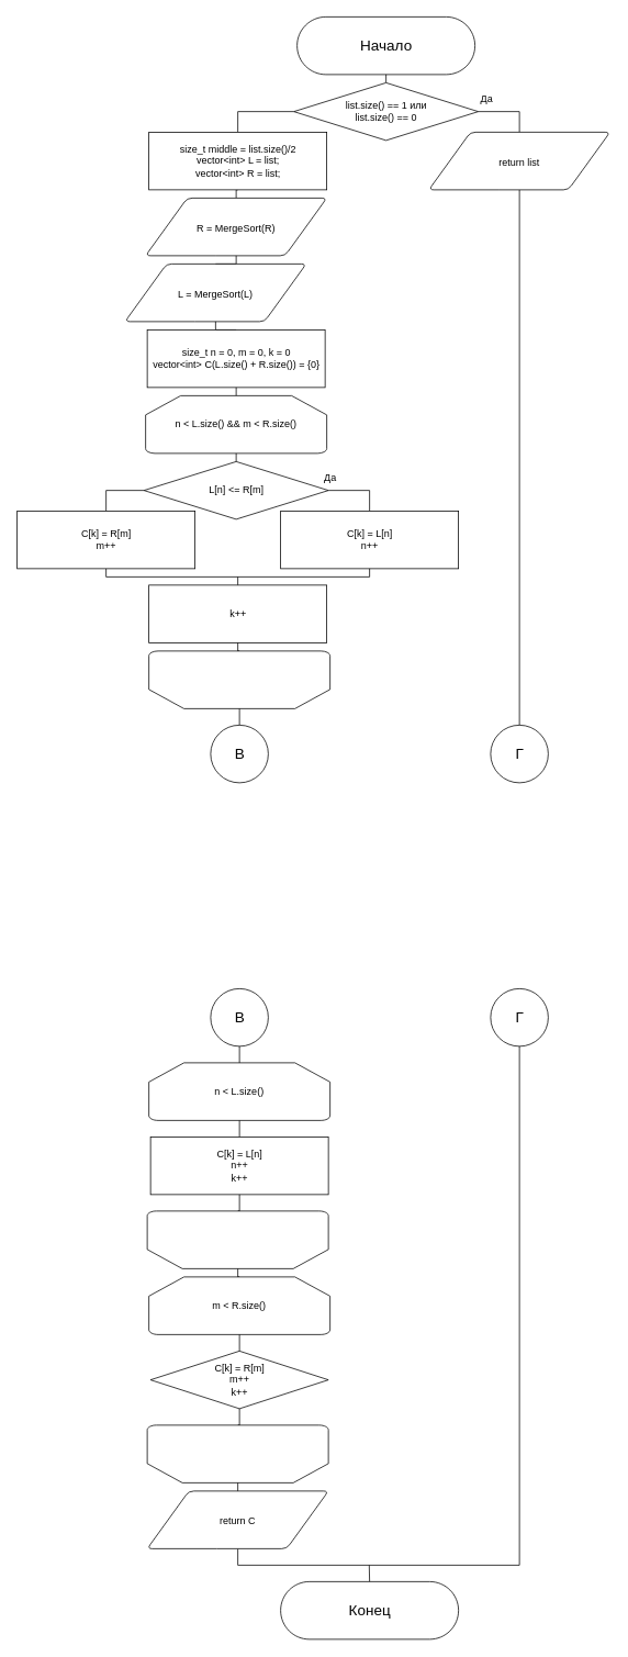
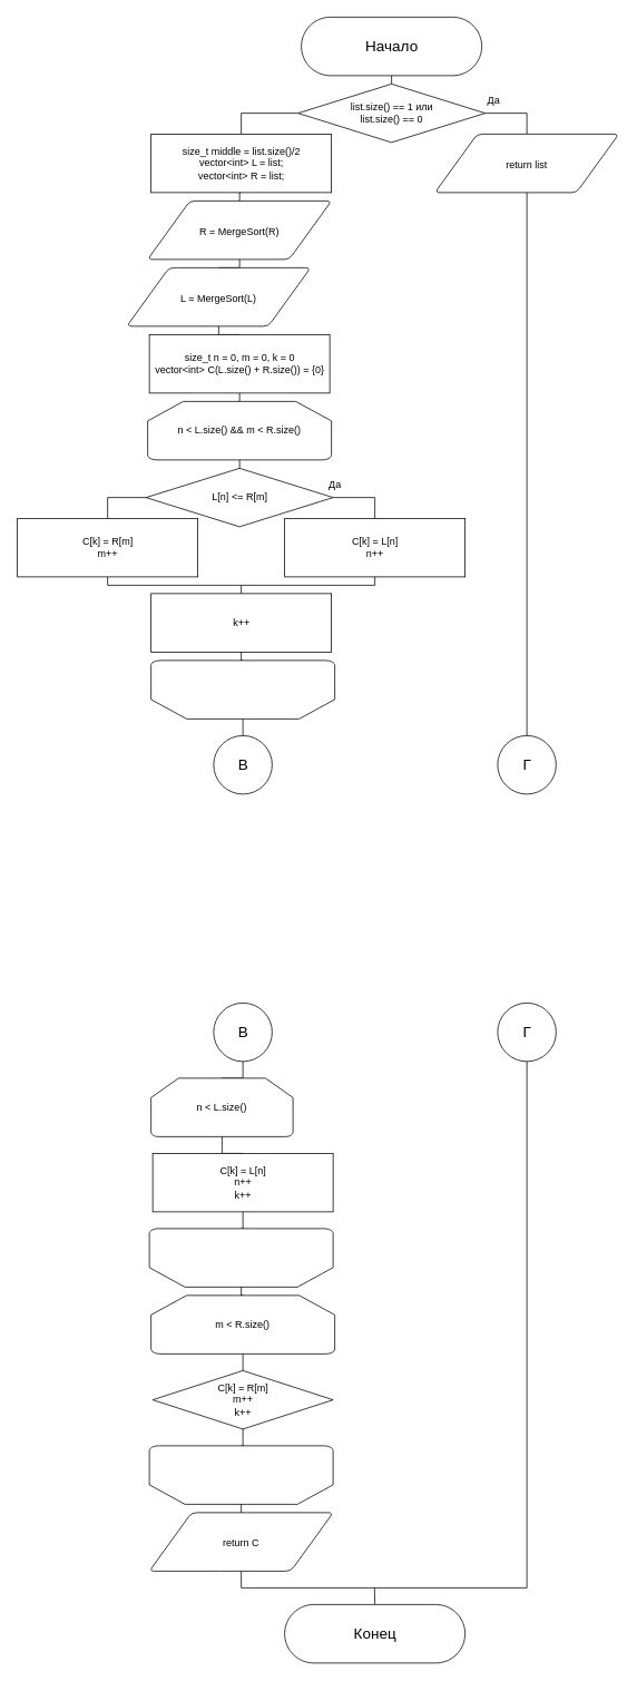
  <mxCell id="0" />
  <mxCell id="1" parent="0" />
  <mxCell id="2" value="&lt;font style=&quot;font-size: 18px;&quot;&gt;Начало&lt;/font&gt;" style="html=1;dashed=0;whitespace=wrap;shape=mxgraph.dfd.start" vertex="1" parent="1"><mxGeometry x="360" y="20" width="216" height="70" as="geometry" /></mxCell>
  <mxCell id="3" style="edgeStyle=orthogonalEdgeStyle;rounded=0;orthogonalLoop=1;jettySize=auto;html=1;exitX=0;exitY=0.5;exitDx=0;exitDy=0;entryX=0.5;entryY=0;entryDx=0;entryDy=0;endArrow=none;endFill=0;" edge="1" parent="1" source="6" target="8"><mxGeometry relative="1" as="geometry" /></mxCell>
  <mxCell id="4" style="edgeStyle=orthogonalEdgeStyle;rounded=0;orthogonalLoop=1;jettySize=auto;html=1;exitX=0.5;exitY=0;exitDx=0;exitDy=0;entryX=0.5;entryY=0.5;entryDx=0;entryDy=35;entryPerimeter=0;endArrow=none;endFill=0;" edge="1" parent="1" source="6" target="2"><mxGeometry relative="1" as="geometry" /></mxCell>
  <mxCell id="5" style="edgeStyle=orthogonalEdgeStyle;rounded=0;orthogonalLoop=1;jettySize=auto;html=1;exitX=1;exitY=0.5;exitDx=0;exitDy=0;entryX=0.5;entryY=0;entryDx=0;entryDy=0;endArrow=none;endFill=0;" edge="1" parent="1" source="6" target="13"><mxGeometry relative="1" as="geometry" /></mxCell>
  <mxCell id="6" value="&lt;font style=&quot;font-size: 12px;&quot;&gt;list.size() == 1 или &lt;br&gt;list.size() == 0&lt;/font&gt;" style="shape=rhombus;html=1;dashed=0;whitespace=wrap;perimeter=rhombusPerimeter;strokeWidth=1;fontSize=12;" vertex="1" parent="1"><mxGeometry x="356" y="100" width="224" height="70" as="geometry" /></mxCell>
  <mxCell id="7" style="edgeStyle=orthogonalEdgeStyle;rounded=0;orthogonalLoop=1;jettySize=auto;html=1;exitX=0.5;exitY=1;exitDx=0;exitDy=0;entryX=0.5;entryY=0;entryDx=0;entryDy=0;endArrow=none;endFill=0;" edge="1" parent="1" source="8" target="9"><mxGeometry relative="1" as="geometry" /></mxCell>
  <mxCell id="8" value="size_t middle = list.size()/2&lt;br&gt;vector&amp;lt;int&amp;gt; L = list;&lt;br&gt;vector&amp;lt;int&amp;gt; R = list;" style="html=1;dashed=0;whitespace=wrap;strokeWidth=1;fontSize=12;" vertex="1" parent="1"><mxGeometry x="180" y="160" width="216" height="70" as="geometry" /></mxCell>
  <mxCell id="9" value="&lt;span style=&quot;font-size: 12px;&quot;&gt;R = MergeSort(R)&lt;/span&gt;" style="shape=parallelogram;html=1;strokeWidth=1;perimeter=parallelogramPerimeter;whiteSpace=wrap;rounded=1;arcSize=12;size=0.23;fontSize=18;" vertex="1" parent="1"><mxGeometry x="176" y="240" width="220" height="70" as="geometry" /></mxCell>
  <mxCell id="10" style="edgeStyle=orthogonalEdgeStyle;rounded=0;orthogonalLoop=1;jettySize=auto;html=1;exitX=0.5;exitY=0;exitDx=0;exitDy=0;entryX=0.5;entryY=1;entryDx=0;entryDy=0;endArrow=none;endFill=0;" edge="1" parent="1" source="11" target="9"><mxGeometry relative="1" as="geometry" /></mxCell>
  <mxCell id="11" value="&lt;span style=&quot;font-size: 12px;&quot;&gt;L = MergeSort(L)&lt;/span&gt;" style="shape=parallelogram;html=1;strokeWidth=1;perimeter=parallelogramPerimeter;whiteSpace=wrap;rounded=1;arcSize=12;size=0.23;fontSize=18;" vertex="1" parent="1"><mxGeometry x="151" y="320" width="220" height="70" as="geometry" /></mxCell>
  <mxCell id="12" style="edgeStyle=orthogonalEdgeStyle;rounded=0;orthogonalLoop=1;jettySize=auto;html=1;exitX=0.5;exitY=1;exitDx=0;exitDy=0;endArrow=none;endFill=0;entryX=0.5;entryY=0;entryDx=0;entryDy=0;" edge="1" parent="1" source="13" target="34"><mxGeometry relative="1" as="geometry"><mxPoint x="660" y="620" as="targetPoint" /></mxGeometry></mxCell>
  <mxCell id="13" value="&lt;span style=&quot;font-size: 12px;&quot;&gt;return list&lt;/span&gt;" style="shape=parallelogram;html=1;strokeWidth=1;perimeter=parallelogramPerimeter;whiteSpace=wrap;rounded=1;arcSize=12;size=0.23;fontSize=18;" vertex="1" parent="1"><mxGeometry x="520" y="160" width="220" height="70" as="geometry" /></mxCell>
  <mxCell id="14" value="Да" style="text;html=1;align=center;verticalAlign=middle;resizable=0;points=[];autosize=1;strokeColor=none;fillColor=none;" vertex="1" parent="1"><mxGeometry x="570" y="105" width="40" height="30" as="geometry" /></mxCell>
  <mxCell id="15" style="edgeStyle=orthogonalEdgeStyle;rounded=0;orthogonalLoop=1;jettySize=auto;html=1;exitX=0.5;exitY=0;exitDx=0;exitDy=0;entryX=0.5;entryY=1;entryDx=0;entryDy=0;endArrow=none;endFill=0;" edge="1" parent="1" source="16" target="11"><mxGeometry relative="1" as="geometry" /></mxCell>
  <mxCell id="16" value="size_t n = 0, m = 0, k = 0&lt;br&gt;vector&amp;lt;int&amp;gt; C(L.size() + R.size()) = {0}" style="html=1;dashed=0;whitespace=wrap;strokeWidth=1;fontSize=12;" vertex="1" parent="1"><mxGeometry x="178" y="400" width="216" height="70" as="geometry" /></mxCell>
  <mxCell id="17" style="edgeStyle=orthogonalEdgeStyle;rounded=0;orthogonalLoop=1;jettySize=auto;html=1;exitX=0.5;exitY=0;exitDx=0;exitDy=0;exitPerimeter=0;entryX=0.5;entryY=1;entryDx=0;entryDy=0;endArrow=none;endFill=0;" edge="1" parent="1" source="18" target="16"><mxGeometry relative="1" as="geometry" /></mxCell>
  <mxCell id="18" value="n &amp;lt; L.size() &amp;amp;&amp;amp; m &amp;lt; R.size()" style="strokeWidth=1;html=1;shape=mxgraph.flowchart.loop_limit;whiteSpace=wrap;fontSize=12;" vertex="1" parent="1"><mxGeometry x="176" y="480" width="220" height="70" as="geometry" /></mxCell>
  <mxCell id="19" style="edgeStyle=orthogonalEdgeStyle;rounded=0;orthogonalLoop=1;jettySize=auto;html=1;exitX=0.5;exitY=0;exitDx=0;exitDy=0;entryX=0.5;entryY=1;entryDx=0;entryDy=0;entryPerimeter=0;endArrow=none;endFill=0;" edge="1" parent="1" source="22" target="18"><mxGeometry relative="1" as="geometry" /></mxCell>
  <mxCell id="20" style="edgeStyle=orthogonalEdgeStyle;rounded=0;orthogonalLoop=1;jettySize=auto;html=1;exitX=1;exitY=0.5;exitDx=0;exitDy=0;entryX=0.5;entryY=0;entryDx=0;entryDy=0;endArrow=none;endFill=0;" edge="1" parent="1" source="22" target="23"><mxGeometry relative="1" as="geometry" /></mxCell>
  <mxCell id="21" style="edgeStyle=orthogonalEdgeStyle;rounded=0;orthogonalLoop=1;jettySize=auto;html=1;exitX=0;exitY=0.5;exitDx=0;exitDy=0;entryX=0.5;entryY=0;entryDx=0;entryDy=0;endArrow=none;endFill=0;" edge="1" parent="1" source="22" target="25"><mxGeometry relative="1" as="geometry" /></mxCell>
  <mxCell id="22" value="L[n] &amp;lt;= R[m]" style="shape=rhombus;html=1;dashed=0;whitespace=wrap;perimeter=rhombusPerimeter;strokeWidth=1;fontSize=12;" vertex="1" parent="1"><mxGeometry x="174" y="560" width="224" height="70" as="geometry" /></mxCell>
  <mxCell id="23" value="C[k] = L[n]&lt;br&gt;n++" style="html=1;dashed=0;whitespace=wrap;strokeWidth=1;fontSize=12;" vertex="1" parent="1"><mxGeometry x="340" y="620" width="216" height="70" as="geometry" /></mxCell>
  <mxCell id="24" style="edgeStyle=orthogonalEdgeStyle;rounded=0;orthogonalLoop=1;jettySize=auto;html=1;exitX=0.5;exitY=1;exitDx=0;exitDy=0;entryX=0.5;entryY=1;entryDx=0;entryDy=0;endArrow=none;endFill=0;" edge="1" parent="1" source="25" target="23"><mxGeometry relative="1" as="geometry"><Array as="points"><mxPoint x="128" y="700" /><mxPoint x="448" y="700" /></Array></mxGeometry></mxCell>
  <mxCell id="25" value="C[k] = R[m]&lt;br&gt;m++" style="html=1;dashed=0;whitespace=wrap;strokeWidth=1;fontSize=12;" vertex="1" parent="1"><mxGeometry x="20" y="620" width="216" height="70" as="geometry" /></mxCell>
  <mxCell id="26" value="Да" style="text;html=1;align=center;verticalAlign=middle;resizable=0;points=[];autosize=1;strokeColor=none;fillColor=none;" vertex="1" parent="1"><mxGeometry x="380" y="565" width="40" height="30" as="geometry" /></mxCell>
  <mxCell id="27" style="edgeStyle=orthogonalEdgeStyle;rounded=0;orthogonalLoop=1;jettySize=auto;html=1;exitX=0.5;exitY=0;exitDx=0;exitDy=0;endArrow=none;endFill=0;" edge="1" parent="1" source="28"><mxGeometry relative="1" as="geometry"><mxPoint x="288" y="700" as="targetPoint" /></mxGeometry></mxCell>
  <mxCell id="28" value="k++" style="html=1;dashed=0;whitespace=wrap;strokeWidth=1;fontSize=12;" vertex="1" parent="1"><mxGeometry x="180" y="710" width="216" height="70" as="geometry" /></mxCell>
  <mxCell id="29" style="edgeStyle=orthogonalEdgeStyle;rounded=0;orthogonalLoop=1;jettySize=auto;html=1;exitX=0.5;exitY=1;exitDx=0;exitDy=0;exitPerimeter=0;entryX=0.5;entryY=1;entryDx=0;entryDy=0;endArrow=none;endFill=0;" edge="1" parent="1" source="30" target="28"><mxGeometry relative="1" as="geometry" /></mxCell>
  <mxCell id="30" value="" style="strokeWidth=1;html=1;shape=mxgraph.flowchart.loop_limit;whiteSpace=wrap;fontSize=12;direction=west;" vertex="1" parent="1"><mxGeometry x="180" y="790" width="220" height="70" as="geometry" /></mxCell>
  <mxCell id="31" style="edgeStyle=orthogonalEdgeStyle;rounded=0;orthogonalLoop=1;jettySize=auto;html=1;exitX=0.5;exitY=0;exitDx=0;exitDy=0;entryX=0.5;entryY=0;entryDx=0;entryDy=0;entryPerimeter=0;endArrow=none;endFill=0;" edge="1" parent="1" source="32" target="30"><mxGeometry relative="1" as="geometry" /></mxCell>
  <mxCell id="32" value="&lt;font style=&quot;font-size: 18px;&quot;&gt;B&lt;/font&gt;" style="shape=ellipse;html=1;dashed=0;whitespace=wrap;aspect=fixed;perimeter=ellipsePerimeter;strokeWidth=1;fontSize=9;" vertex="1" parent="1"><mxGeometry x="255" y="880" width="70" height="70" as="geometry" /></mxCell>
  <mxCell id="33" value="&lt;font style=&quot;font-size: 18px;&quot;&gt;B&lt;/font&gt;" style="shape=ellipse;html=1;dashed=0;whitespace=wrap;aspect=fixed;perimeter=ellipsePerimeter;strokeWidth=1;fontSize=9;" vertex="1" parent="1"><mxGeometry x="255" y="1200" width="70" height="70" as="geometry" /></mxCell>
  <mxCell id="34" value="&lt;font size=&quot;4&quot;&gt;Г&lt;/font&gt;" style="shape=ellipse;html=1;dashed=0;whitespace=wrap;aspect=fixed;perimeter=ellipsePerimeter;strokeWidth=1;fontSize=9;" vertex="1" parent="1"><mxGeometry x="595" y="880" width="70" height="70" as="geometry" /></mxCell>
  <mxCell id="35" value="&lt;font size=&quot;4&quot;&gt;Г&lt;/font&gt;" style="shape=ellipse;html=1;dashed=0;whitespace=wrap;aspect=fixed;perimeter=ellipsePerimeter;strokeWidth=1;fontSize=9;" vertex="1" parent="1"><mxGeometry x="595" y="1200" width="70" height="70" as="geometry" /></mxCell>
  <mxCell id="36" style="edgeStyle=orthogonalEdgeStyle;rounded=0;orthogonalLoop=1;jettySize=auto;html=1;exitX=0.5;exitY=0;exitDx=0;exitDy=0;exitPerimeter=0;entryX=0.5;entryY=1;entryDx=0;entryDy=0;endArrow=none;endFill=0;" edge="1" parent="1" source="37" target="33"><mxGeometry relative="1" as="geometry" /></mxCell>
- <mxCell id="37" value="n &amp;lt; L.size()" style="strokeWidth=1;html=1;shape=mxgraph.flowchart.loop_limit;whiteSpace=wrap;fontSize=12;" vertex="1" parent="1"><mxGeometry x="180" y="1290" width="220" height="70" as="geometry" /></mxCell>
+ <mxCell id="37" value="n &amp;lt; L.size()" style="strokeWidth=1;html=1;shape=mxgraph.flowchart.loop_limit;whiteSpace=wrap;fontSize=12;" vertex="1" parent="1"><mxGeometry x="180" y="1290" width="170" height="70" as="geometry" /></mxCell>
  <mxCell id="38" style="edgeStyle=orthogonalEdgeStyle;rounded=0;orthogonalLoop=1;jettySize=auto;html=1;exitX=0.5;exitY=0;exitDx=0;exitDy=0;entryX=0.5;entryY=1;entryDx=0;entryDy=0;entryPerimeter=0;endArrow=none;endFill=0;" edge="1" parent="1" source="39" target="37"><mxGeometry relative="1" as="geometry" /></mxCell>
  <mxCell id="39" value="C[k] = L[n]&lt;br&gt;n++&lt;br&gt;k++" style="html=1;dashed=0;whitespace=wrap;strokeWidth=1;fontSize=12;" vertex="1" parent="1"><mxGeometry x="182" y="1380" width="216" height="70" as="geometry" /></mxCell>
  <mxCell id="40" style="edgeStyle=orthogonalEdgeStyle;rounded=0;orthogonalLoop=1;jettySize=auto;html=1;exitX=0.5;exitY=1;exitDx=0;exitDy=0;exitPerimeter=0;entryX=0.5;entryY=1;entryDx=0;entryDy=0;endArrow=none;endFill=0;" edge="1" parent="1" source="41" target="39"><mxGeometry relative="1" as="geometry" /></mxCell>
  <mxCell id="41" value="" style="strokeWidth=1;html=1;shape=mxgraph.flowchart.loop_limit;whiteSpace=wrap;fontSize=12;direction=west;" vertex="1" parent="1"><mxGeometry x="178" y="1470" width="220" height="70" as="geometry" /></mxCell>
  <mxCell id="42" style="edgeStyle=orthogonalEdgeStyle;rounded=0;orthogonalLoop=1;jettySize=auto;html=1;exitX=0.5;exitY=0;exitDx=0;exitDy=0;exitPerimeter=0;entryX=0.5;entryY=0;entryDx=0;entryDy=0;entryPerimeter=0;endArrow=none;endFill=0;" edge="1" parent="1" source="43" target="41"><mxGeometry relative="1" as="geometry" /></mxCell>
  <mxCell id="43" value="m &amp;lt; R.size()" style="strokeWidth=1;html=1;shape=mxgraph.flowchart.loop_limit;whiteSpace=wrap;fontSize=12;" vertex="1" parent="1"><mxGeometry x="180" y="1550" width="220" height="70" as="geometry" /></mxCell>
  <mxCell id="44" style="edgeStyle=orthogonalEdgeStyle;rounded=0;orthogonalLoop=1;jettySize=auto;html=1;exitX=0.5;exitY=0;exitDx=0;exitDy=0;entryX=0.5;entryY=1;entryDx=0;entryDy=0;entryPerimeter=0;endArrow=none;endFill=0;" edge="1" parent="1" source="45" target="43"><mxGeometry relative="1" as="geometry" /></mxCell>
  <mxCell id="45" value="C[k] = R[m]&lt;br&gt;m++&lt;br&gt;k++" style="rhombus;html=1;dashed=0;whitespace=wrap;strokeWidth=1;fontSize=12;" vertex="1" parent="1"><mxGeometry x="182" y="1640" width="216" height="70" as="geometry" /></mxCell>
  <mxCell id="46" style="edgeStyle=orthogonalEdgeStyle;rounded=0;orthogonalLoop=1;jettySize=auto;html=1;exitX=0.5;exitY=1;exitDx=0;exitDy=0;exitPerimeter=0;entryX=0.5;entryY=1;entryDx=0;entryDy=0;endArrow=none;endFill=0;" edge="1" parent="1" source="47" target="45"><mxGeometry relative="1" as="geometry" /></mxCell>
  <mxCell id="47" value="" style="strokeWidth=1;html=1;shape=mxgraph.flowchart.loop_limit;whiteSpace=wrap;fontSize=12;direction=west;" vertex="1" parent="1"><mxGeometry x="178" y="1730" width="220" height="70" as="geometry" /></mxCell>
  <mxCell id="48" style="edgeStyle=orthogonalEdgeStyle;rounded=0;orthogonalLoop=1;jettySize=auto;html=1;exitX=0.5;exitY=0;exitDx=0;exitDy=0;entryX=0.5;entryY=0;entryDx=0;entryDy=0;entryPerimeter=0;endArrow=none;endFill=0;" edge="1" parent="1" source="50" target="47"><mxGeometry relative="1" as="geometry" /></mxCell>
  <mxCell id="49" style="edgeStyle=orthogonalEdgeStyle;rounded=0;orthogonalLoop=1;jettySize=auto;html=1;exitX=0.5;exitY=1;exitDx=0;exitDy=0;entryX=0.5;entryY=1;entryDx=0;entryDy=0;endArrow=none;endFill=0;" edge="1" parent="1" source="50" target="35"><mxGeometry relative="1" as="geometry" /></mxCell>
  <mxCell id="50" value="&lt;span style=&quot;font-size: 12px;&quot;&gt;return C&lt;/span&gt;" style="shape=parallelogram;html=1;strokeWidth=1;perimeter=parallelogramPerimeter;whiteSpace=wrap;rounded=1;arcSize=12;size=0.23;fontSize=18;" vertex="1" parent="1"><mxGeometry x="178" y="1810" width="220" height="70" as="geometry" /></mxCell>
  <mxCell id="51" style="edgeStyle=orthogonalEdgeStyle;rounded=0;orthogonalLoop=1;jettySize=auto;html=1;exitX=0.5;exitY=0.5;exitDx=0;exitDy=-35;exitPerimeter=0;endArrow=none;endFill=0;" edge="1" parent="1" source="52"><mxGeometry relative="1" as="geometry"><mxPoint x="447.571" y="1900" as="targetPoint" /></mxGeometry></mxCell>
  <mxCell id="52" value="&lt;font size=&quot;4&quot;&gt;Конец&lt;/font&gt;" style="html=1;dashed=0;whitespace=wrap;shape=mxgraph.dfd.start" vertex="1" parent="1"><mxGeometry x="340" y="1920" width="216" height="70" as="geometry" /></mxCell>
